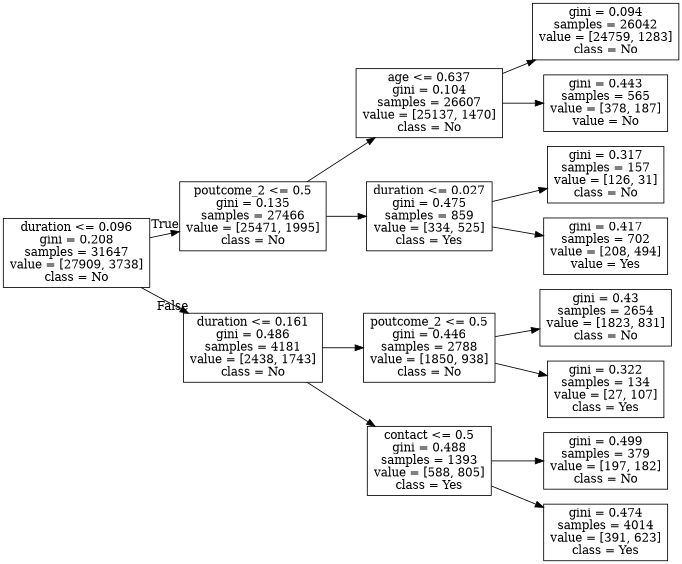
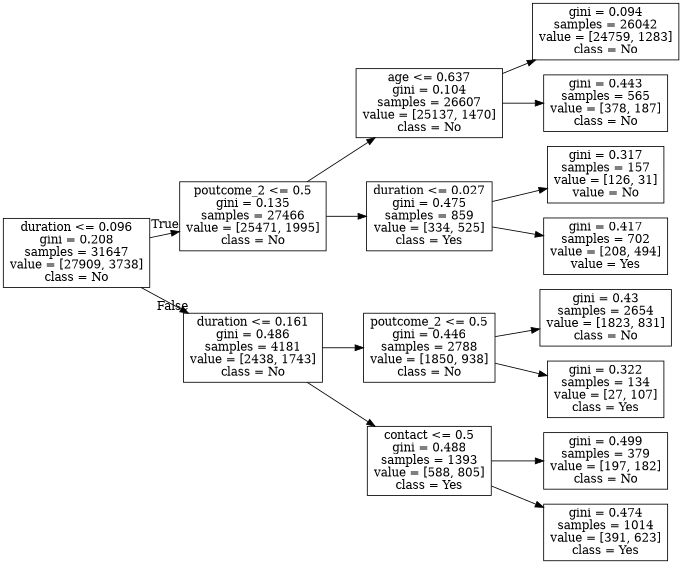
  digraph {
    rankdir=LR
    node [shape=box]
    n1 [label="duration <= 0.096\ngini = 0.208\nsamples = 31647\nvalue = [27909, 3738]\nclass = No"]
    n2 [label="poutcome_2 <= 0.5\ngini = 0.135\nsamples = 27466\nvalue = [25471, 1995]\nclass = No"]
    n3 [label="duration <= 0.161\ngini = 0.486\nsamples = 4181\nvalue = [2438, 1743]\nclass = No"]
    n4 [label="age <= 0.637\ngini = 0.104\nsamples = 26607\nvalue = [25137, 1470]\nclass = No"]
    n5 [label="duration <= 0.027\ngini = 0.475\nsamples = 859\nvalue = [334, 525]\nclass = Yes"]
    n6 [label="poutcome_2 <= 0.5\ngini = 0.446\nsamples = 2788\nvalue = [1850, 938]\nclass = No"]
    n7 [label="contact <= 0.5\ngini = 0.488\nsamples = 1393\nvalue = [588, 805]\nclass = Yes"]
    n8 [label="gini = 0.094\nsamples = 26042\nvalue = [24759, 1283]\nclass = No"]
-   n9 [label="gini = 0.443\nsamples = 565\nvalue = [378, 187]\nvalue = No"]
-   n10 [label="gini = 0.317\nsamples = 157\nvalue = [126, 31]\nclass = No"]
+   n9 [label="gini = 0.443\nsamples = 565\nvalue = [378, 187]\nclass = No"]
+   n10 [label="gini = 0.317\nsamples = 157\nvalue = [126, 31]\nvalue = No"]
    n11 [label="gini = 0.417\nsamples = 702\nvalue = [208, 494]\nvalue = Yes"]
    n12 [label="gini = 0.43\nsamples = 2654\nvalue = [1823, 831]\nclass = No"]
    n13 [label="gini = 0.322\nsamples = 134\nvalue = [27, 107]\nclass = Yes"]
    n14 [label="gini = 0.499\nsamples = 379\nvalue = [197, 182]\nclass = No"]
-   n15 [label="gini = 0.474\nsamples = 4014\nvalue = [391, 623]\nclass = Yes"]
+   n15 [label="gini = 0.474\nsamples = 1014\nvalue = [391, 623]\nclass = Yes"]
    n1 -> n2 [headlabel=True labelangle=45 labeldistance=2.5]
    n1 -> n3 [headlabel=False labelangle=-45 labeldistance=2.5]
    n2 -> n4
    n2 -> n5
    n3 -> n6
    n3 -> n7
    n4 -> n8
    n4 -> n9
    n5 -> n10
    n5 -> n11
    n6 -> n12
    n6 -> n13
    n7 -> n14
    n7 -> n15
  }
